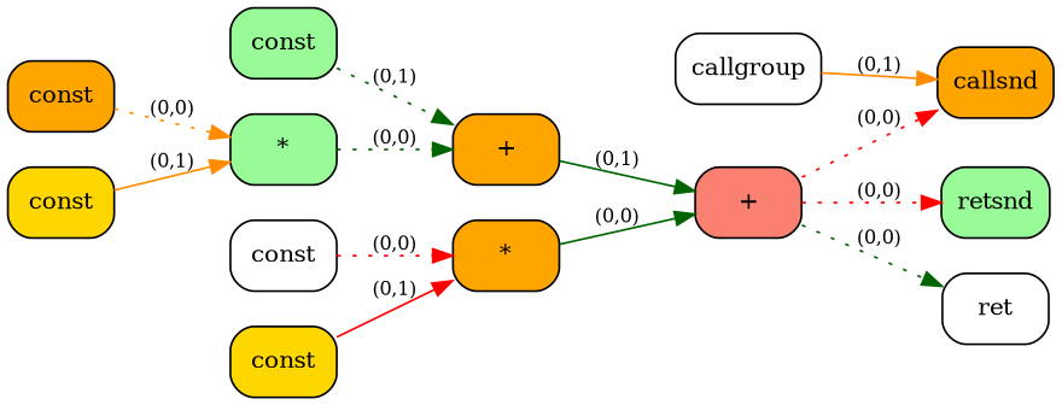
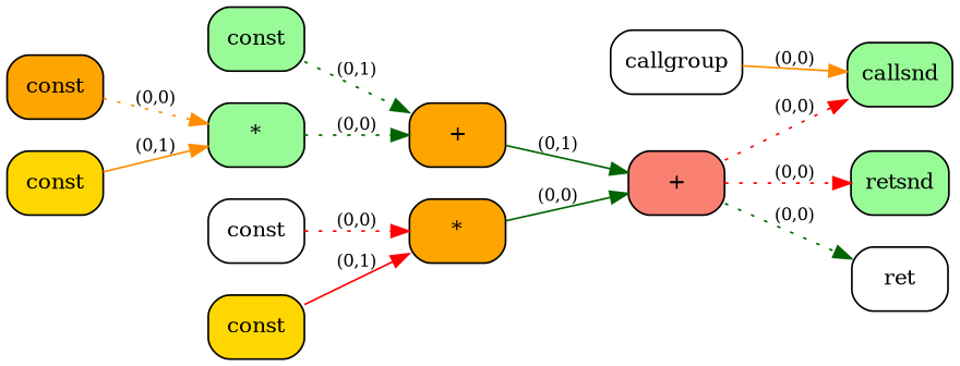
  digraph {
    rankdir=LR
    node [fillcolor=orange fontsize=12 shape=box style="rounded,filled"]
    edge [color=darkgreen fontsize=10 style=dotted]
    n1 [fillcolor=palegreen label=const]
    n2 [label="+"]
    n3 [fillcolor=salmon label="+"]
    n4 [fillcolor=white label=const]
    n5 [label="*"]
    n6 [label=const]
    n7 [fillcolor=palegreen label="*"]
    n8 [fillcolor=gold label=const]
-   n9 [label=callsnd]
+   n9 [fillcolor=palegreen label=callsnd]
    n10 [fillcolor=palegreen label=retsnd]
    n11 [fillcolor=white label=ret]
    n12 [fillcolor=gold label=const]
    n13 [fillcolor=white label=callgroup]
    n1 -> n2 [label="(0,1)"]
    n2 -> n3 [label="(0,1)" style=solid]
    n3 -> n9 [color=red label="(0,0)"]
    n3 -> n10 [color=red label="(0,0)"]
    n3 -> n11 [label="(0,0)"]
    n4 -> n5 [color=red label="(0,0)"]
    n5 -> n3 [label="(0,0)" style=solid]
    n6 -> n7 [color=darkorange label="(0,0)"]
    n7 -> n2 [label="(0,0)"]
    n8 -> n7 [color=darkorange label="(0,1)" style=solid]
    n12 -> n5 [color=red label="(0,1)" style=solid]
-   n13 -> n9 [color=darkorange label="(0,1)" style=solid]
+   n13 -> n9 [color=darkorange label="(0,0)" style=solid]
  }
